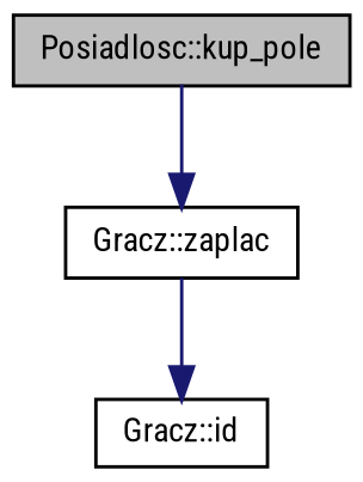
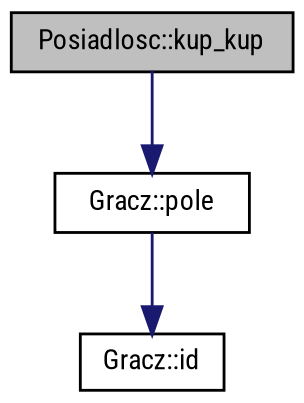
  digraph {
    fontname="Roboto Condensed"
    rankdir=TB
    node [color=black fillcolor=white fontname="Roboto Condensed" fontsize=10 shape=record style=filled]
    edge [color=midnightblue fontname="Roboto Condensed" fontsize=10 labelfontname=Helvetica labelfontsize=10 style=solid]
-   n1 [fillcolor=grey75 fontcolor=black height=0.2 label="Posiadlosc::kup_pole" width=0.4]
-   n2 [height=0.2 label="Gracz::zaplac" width=0.4]
+   n1 [fillcolor=grey75 fontcolor=black height=0.2 label="Posiadlosc::kup_kup" width=0.4]
+   n2 [height=0.2 label="Gracz::pole" width=0.4]
    n3 [height=0.2 label="Gracz::id" width=0.4]
    n1 -> n2
    n2 -> n3
  }
